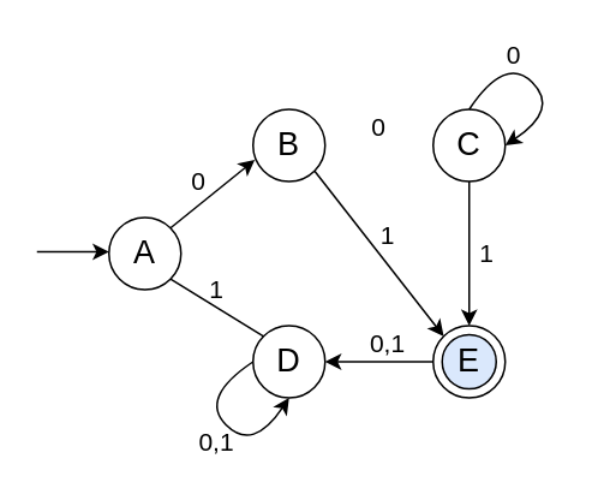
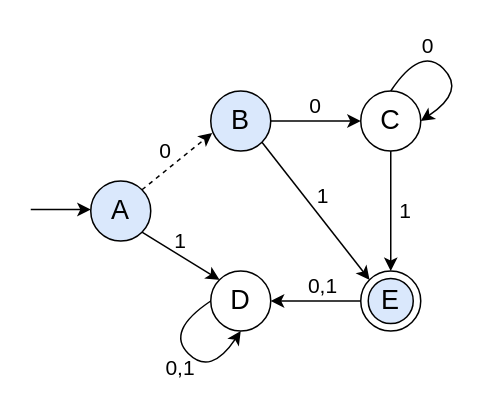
  <mxCell id="0" />
  <mxCell id="1" parent="0" />
- <mxCell id="2" value="A" style="ellipse;whiteSpace=wrap;html=1;fontSize=18;" parent="1" vertex="1"><mxGeometry x="60" y="120" width="40" height="40" as="geometry" /></mxCell>
- <mxCell id="3" value="B" style="ellipse;whiteSpace=wrap;html=1;fontSize=18;" parent="1" vertex="1"><mxGeometry x="140" y="60" width="40" height="40" as="geometry" /></mxCell>
+ <mxCell id="2" value="A" style="ellipse;whiteSpace=wrap;html=1;fontSize=18;fillColor=#dae8fc;" parent="1" vertex="1"><mxGeometry x="60" y="120" width="40" height="40" as="geometry" /></mxCell>
+ <mxCell id="3" value="B" style="ellipse;whiteSpace=wrap;html=1;fontSize=18;fillColor=#dae8fc;" parent="1" vertex="1"><mxGeometry x="140" y="60" width="40" height="40" as="geometry" /></mxCell>
  <mxCell id="4" value="C" style="ellipse;whiteSpace=wrap;html=1;fontSize=18;" parent="1" vertex="1"><mxGeometry x="240" y="60" width="40" height="40" as="geometry" /></mxCell>
  <mxCell id="5" value="D" style="ellipse;whiteSpace=wrap;html=1;fontSize=18;" parent="1" vertex="1"><mxGeometry x="140" y="180" width="40" height="40" as="geometry" /></mxCell>
  <mxCell id="6" value="" style="endArrow=classic;html=1;fontSize=18;" parent="1" edge="1"><mxGeometry width="50" height="50" relative="1" as="geometry"><mxPoint x="20" y="139" as="sourcePoint" /><mxPoint x="60" y="139" as="targetPoint" /></mxGeometry></mxCell>
  <mxCell id="7" value="0" style="text;html=1;strokeColor=none;fillColor=none;align=center;verticalAlign=middle;whiteSpace=wrap;rounded=0;fontSize=14;" parent="1" vertex="1"><mxGeometry x="275" y="20" width="20" height="20" as="geometry" /></mxCell>
  <mxCell id="8" value="1" style="text;html=1;strokeColor=none;fillColor=none;align=center;verticalAlign=middle;whiteSpace=wrap;rounded=0;fontSize=14;" parent="1" vertex="1"><mxGeometry x="260" y="130" width="20" height="20" as="geometry" /></mxCell>
  <mxCell id="9" value="" style="group" vertex="1" connectable="0" parent="1"><mxGeometry x="240" y="180" width="40" height="40" as="geometry" /></mxCell>
  <mxCell id="10" value="" style="ellipse;whiteSpace=wrap;html=1;fontSize=18;" parent="9" vertex="1"><mxGeometry width="40" height="40" as="geometry" /></mxCell>
  <mxCell id="11" value="E" style="ellipse;whiteSpace=wrap;html=1;aspect=fixed;fontSize=18;fillColor=#dae8fc;" parent="9" vertex="1"><mxGeometry x="5" y="5" width="30" height="30" as="geometry" /></mxCell>
- <mxCell id="12" value="" style="endArrow=classic;html=1;fontSize=14;exitX=1;exitY=0;exitDx=0;exitDy=0;entryX=0.025;entryY=0.7;entryDx=0;entryDy=0;entryPerimeter=0;" edge="1" parent="1" source="2" target="3"><mxGeometry width="50" height="50" relative="1" as="geometry"><mxPoint x="10" y="290" as="sourcePoint" /><mxPoint x="60" y="240" as="targetPoint" /></mxGeometry></mxCell>
- <mxCell id="13" value="" style="endArrow=none;html=1;fontSize=14;exitX=1;exitY=1;exitDx=0;exitDy=0;entryX=0;entryY=0;entryDx=0;entryDy=0;" edge="1" parent="1" source="2" target="5"><mxGeometry width="50" height="50" relative="1" as="geometry"><mxPoint x="10" y="290" as="sourcePoint" /><mxPoint x="60" y="240" as="targetPoint" /></mxGeometry></mxCell>
+ <mxCell id="12" value="" style="endArrow=classic;html=1;fontSize=14;exitX=1;exitY=0;exitDx=0;exitDy=0;entryX=0.025;entryY=0.7;entryDx=0;entryDy=0;entryPerimeter=0;dashed=1;" edge="1" parent="1" source="2" target="3"><mxGeometry width="50" height="50" relative="1" as="geometry"><mxPoint x="10" y="290" as="sourcePoint" /><mxPoint x="60" y="240" as="targetPoint" /></mxGeometry></mxCell>
+ <mxCell id="13" value="" style="endArrow=classic;html=1;fontSize=14;exitX=1;exitY=1;exitDx=0;exitDy=0;entryX=0;entryY=0;entryDx=0;entryDy=0;" edge="1" parent="1" source="2" target="5"><mxGeometry width="50" height="50" relative="1" as="geometry"><mxPoint x="10" y="290" as="sourcePoint" /><mxPoint x="60" y="240" as="targetPoint" /></mxGeometry></mxCell>
  <mxCell id="14" value="" style="endArrow=classic;html=1;fontSize=14;exitX=1;exitY=1;exitDx=0;exitDy=0;entryX=0;entryY=0;entryDx=0;entryDy=0;" edge="1" parent="1" source="3" target="10"><mxGeometry width="50" height="50" relative="1" as="geometry"><mxPoint x="10" y="290" as="sourcePoint" /><mxPoint x="60" y="240" as="targetPoint" /></mxGeometry></mxCell>
  <mxCell id="15" value="" style="endArrow=classic;html=1;fontSize=14;exitX=0.5;exitY=1;exitDx=0;exitDy=0;entryX=0.5;entryY=0;entryDx=0;entryDy=0;" edge="1" parent="1" source="4" target="10"><mxGeometry width="50" height="50" relative="1" as="geometry"><mxPoint x="10" y="290" as="sourcePoint" /><mxPoint x="60" y="240" as="targetPoint" /></mxGeometry></mxCell>
  <mxCell id="16" value="" style="endArrow=classic;html=1;fontSize=14;exitX=0;exitY=0.5;exitDx=0;exitDy=0;entryX=1;entryY=0.5;entryDx=0;entryDy=0;" edge="1" parent="1" source="10" target="5"><mxGeometry width="50" height="50" relative="1" as="geometry"><mxPoint x="10" y="290" as="sourcePoint" /><mxPoint x="60" y="240" as="targetPoint" /></mxGeometry></mxCell>
+ <mxCell id="17" value="" style="endArrow=classic;html=1;fontSize=14;exitX=1;exitY=0.5;exitDx=0;exitDy=0;entryX=0;entryY=0.5;entryDx=0;entryDy=0;" edge="1" parent="1" source="3" target="4"><mxGeometry width="50" height="50" relative="1" as="geometry"><mxPoint x="10" y="290" as="sourcePoint" /><mxPoint x="60" y="240" as="targetPoint" /></mxGeometry></mxCell>
  <mxCell id="18" value="" style="curved=1;endArrow=classic;html=1;fontSize=14;exitX=0;exitY=0.5;exitDx=0;exitDy=0;entryX=0.5;entryY=1;entryDx=0;entryDy=0;" edge="1" parent="1" source="5" target="5"><mxGeometry width="50" height="50" relative="1" as="geometry"><mxPoint x="10" y="290" as="sourcePoint" /><mxPoint x="60" y="240" as="targetPoint" /><Array as="points"><mxPoint x="110" y="220" /><mxPoint x="140" y="250" /></Array></mxGeometry></mxCell>
  <mxCell id="19" value="" style="curved=1;endArrow=classic;html=1;fontSize=14;exitX=0.5;exitY=0;exitDx=0;exitDy=0;entryX=1;entryY=0.5;entryDx=0;entryDy=0;" edge="1" parent="1" source="4" target="4"><mxGeometry width="50" height="50" relative="1" as="geometry"><mxPoint x="10" y="310" as="sourcePoint" /><mxPoint x="60" y="260" as="targetPoint" /><Array as="points"><mxPoint x="280" y="30" /><mxPoint x="310" y="60" /></Array></mxGeometry></mxCell>
  <mxCell id="20" value="0,1" style="text;html=1;strokeColor=none;fillColor=none;align=center;verticalAlign=middle;whiteSpace=wrap;rounded=0;fontSize=14;" vertex="1" parent="1"><mxGeometry x="105" y="235" width="30" height="20" as="geometry" /></mxCell>
  <mxCell id="21" value="0,1" style="text;html=1;strokeColor=none;fillColor=none;align=center;verticalAlign=middle;whiteSpace=wrap;rounded=0;fontSize=14;" vertex="1" parent="1"><mxGeometry x="200" y="180" width="30" height="20" as="geometry" /></mxCell>
  <mxCell id="22" value="1" style="text;html=1;strokeColor=none;fillColor=none;align=center;verticalAlign=middle;whiteSpace=wrap;rounded=0;fontSize=14;" vertex="1" parent="1"><mxGeometry x="205" y="120" width="20" height="20" as="geometry" /></mxCell>
  <mxCell id="23" value="1" style="text;html=1;strokeColor=none;fillColor=none;align=center;verticalAlign=middle;whiteSpace=wrap;rounded=0;fontSize=14;" vertex="1" parent="1"><mxGeometry x="110" y="150" width="20" height="20" as="geometry" /></mxCell>
  <mxCell id="24" value="0" style="text;html=1;strokeColor=none;fillColor=none;align=center;verticalAlign=middle;whiteSpace=wrap;rounded=0;fontSize=14;" vertex="1" parent="1"><mxGeometry x="200" y="60" width="20" height="20" as="geometry" /></mxCell>
  <mxCell id="25" value="0" style="text;html=1;strokeColor=none;fillColor=none;align=center;verticalAlign=middle;whiteSpace=wrap;rounded=0;fontSize=14;" vertex="1" parent="1"><mxGeometry x="100" y="90" width="20" height="20" as="geometry" /></mxCell>
